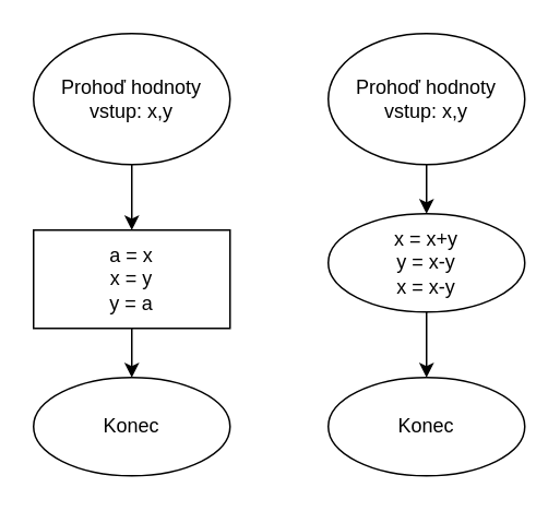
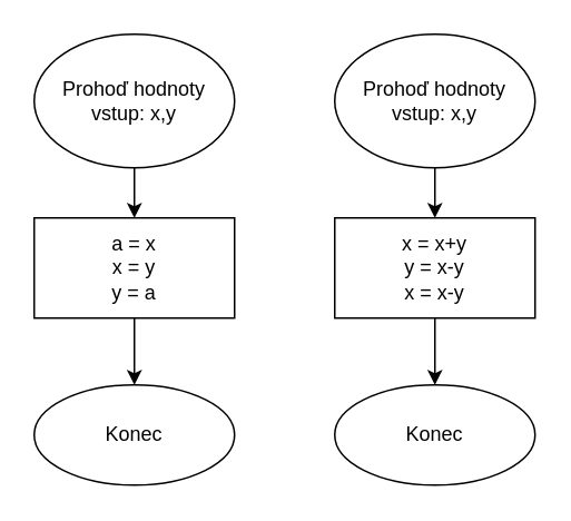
  <mxCell id="0" />
  <mxCell id="1" parent="0" />
  <mxCell id="2" value="" style="edgeStyle=orthogonalEdgeStyle;rounded=0;orthogonalLoop=1;jettySize=auto;html=1;" edge="1" parent="1" source="3" target="5"><mxGeometry relative="1" as="geometry" /></mxCell>
  <mxCell id="3" value="Prohoď hodnoty&lt;br&gt;vstup: x,y" style="ellipse;whiteSpace=wrap;html=1;" vertex="1" parent="1"><mxGeometry x="20" y="20" width="120" height="80" as="geometry" /></mxCell>
  <mxCell id="4" value="" style="edgeStyle=orthogonalEdgeStyle;rounded=0;orthogonalLoop=1;jettySize=auto;html=1;" edge="1" parent="1" source="5" target="6"><mxGeometry relative="1" as="geometry" /></mxCell>
- <mxCell id="5" value="a = x&lt;br&gt;&lt;div&gt;x = y&lt;/div&gt;&lt;div&gt;y = a&lt;br&gt;&lt;/div&gt;" style="whiteSpace=wrap;html=1;" vertex="1" parent="1"><mxGeometry x="20" y="140" width="120" height="60" as="geometry" /></mxCell>
+ <mxCell id="5" value="a = x&lt;br&gt;&lt;div&gt;x = y&lt;/div&gt;&lt;div&gt;y = a&lt;br&gt;&lt;/div&gt;" style="whiteSpace=wrap;html=1;" vertex="1" parent="1"><mxGeometry x="20" y="130" width="120" height="60" as="geometry" /></mxCell>
  <mxCell id="6" value="Konec" style="ellipse;whiteSpace=wrap;html=1;" vertex="1" parent="1"><mxGeometry x="20" y="230" width="120" height="60" as="geometry" /></mxCell>
  <mxCell id="7" value="" style="edgeStyle=orthogonalEdgeStyle;rounded=0;orthogonalLoop=1;jettySize=auto;html=1;" edge="1" parent="1" source="8" target="10"><mxGeometry relative="1" as="geometry" /></mxCell>
  <mxCell id="8" value="Prohoď hodnoty&lt;br&gt;vstup: x,y" style="ellipse;whiteSpace=wrap;html=1;" vertex="1" parent="1"><mxGeometry x="200" y="20" width="120" height="80" as="geometry" /></mxCell>
  <mxCell id="9" value="" style="edgeStyle=orthogonalEdgeStyle;rounded=0;orthogonalLoop=1;jettySize=auto;html=1;" edge="1" parent="1" source="10" target="11"><mxGeometry relative="1" as="geometry" /></mxCell>
- <mxCell id="10" value="x = x+y&lt;br&gt;&lt;div&gt;y = x-y&lt;br&gt;&lt;/div&gt;&lt;div&gt;x = x-y&lt;br&gt;&lt;/div&gt;" style="ellipse;whiteSpace=wrap;html=1;" vertex="1" parent="1"><mxGeometry x="200" y="130" width="120" height="60" as="geometry" /></mxCell>
+ <mxCell id="10" value="x = x+y&lt;br&gt;&lt;div&gt;y = x-y&lt;br&gt;&lt;/div&gt;&lt;div&gt;x = x-y&lt;br&gt;&lt;/div&gt;" style="whiteSpace=wrap;html=1;" vertex="1" parent="1"><mxGeometry x="200" y="130" width="120" height="60" as="geometry" /></mxCell>
  <mxCell id="11" value="Konec" style="ellipse;whiteSpace=wrap;html=1;" vertex="1" parent="1"><mxGeometry x="200" y="230" width="120" height="60" as="geometry" /></mxCell>
